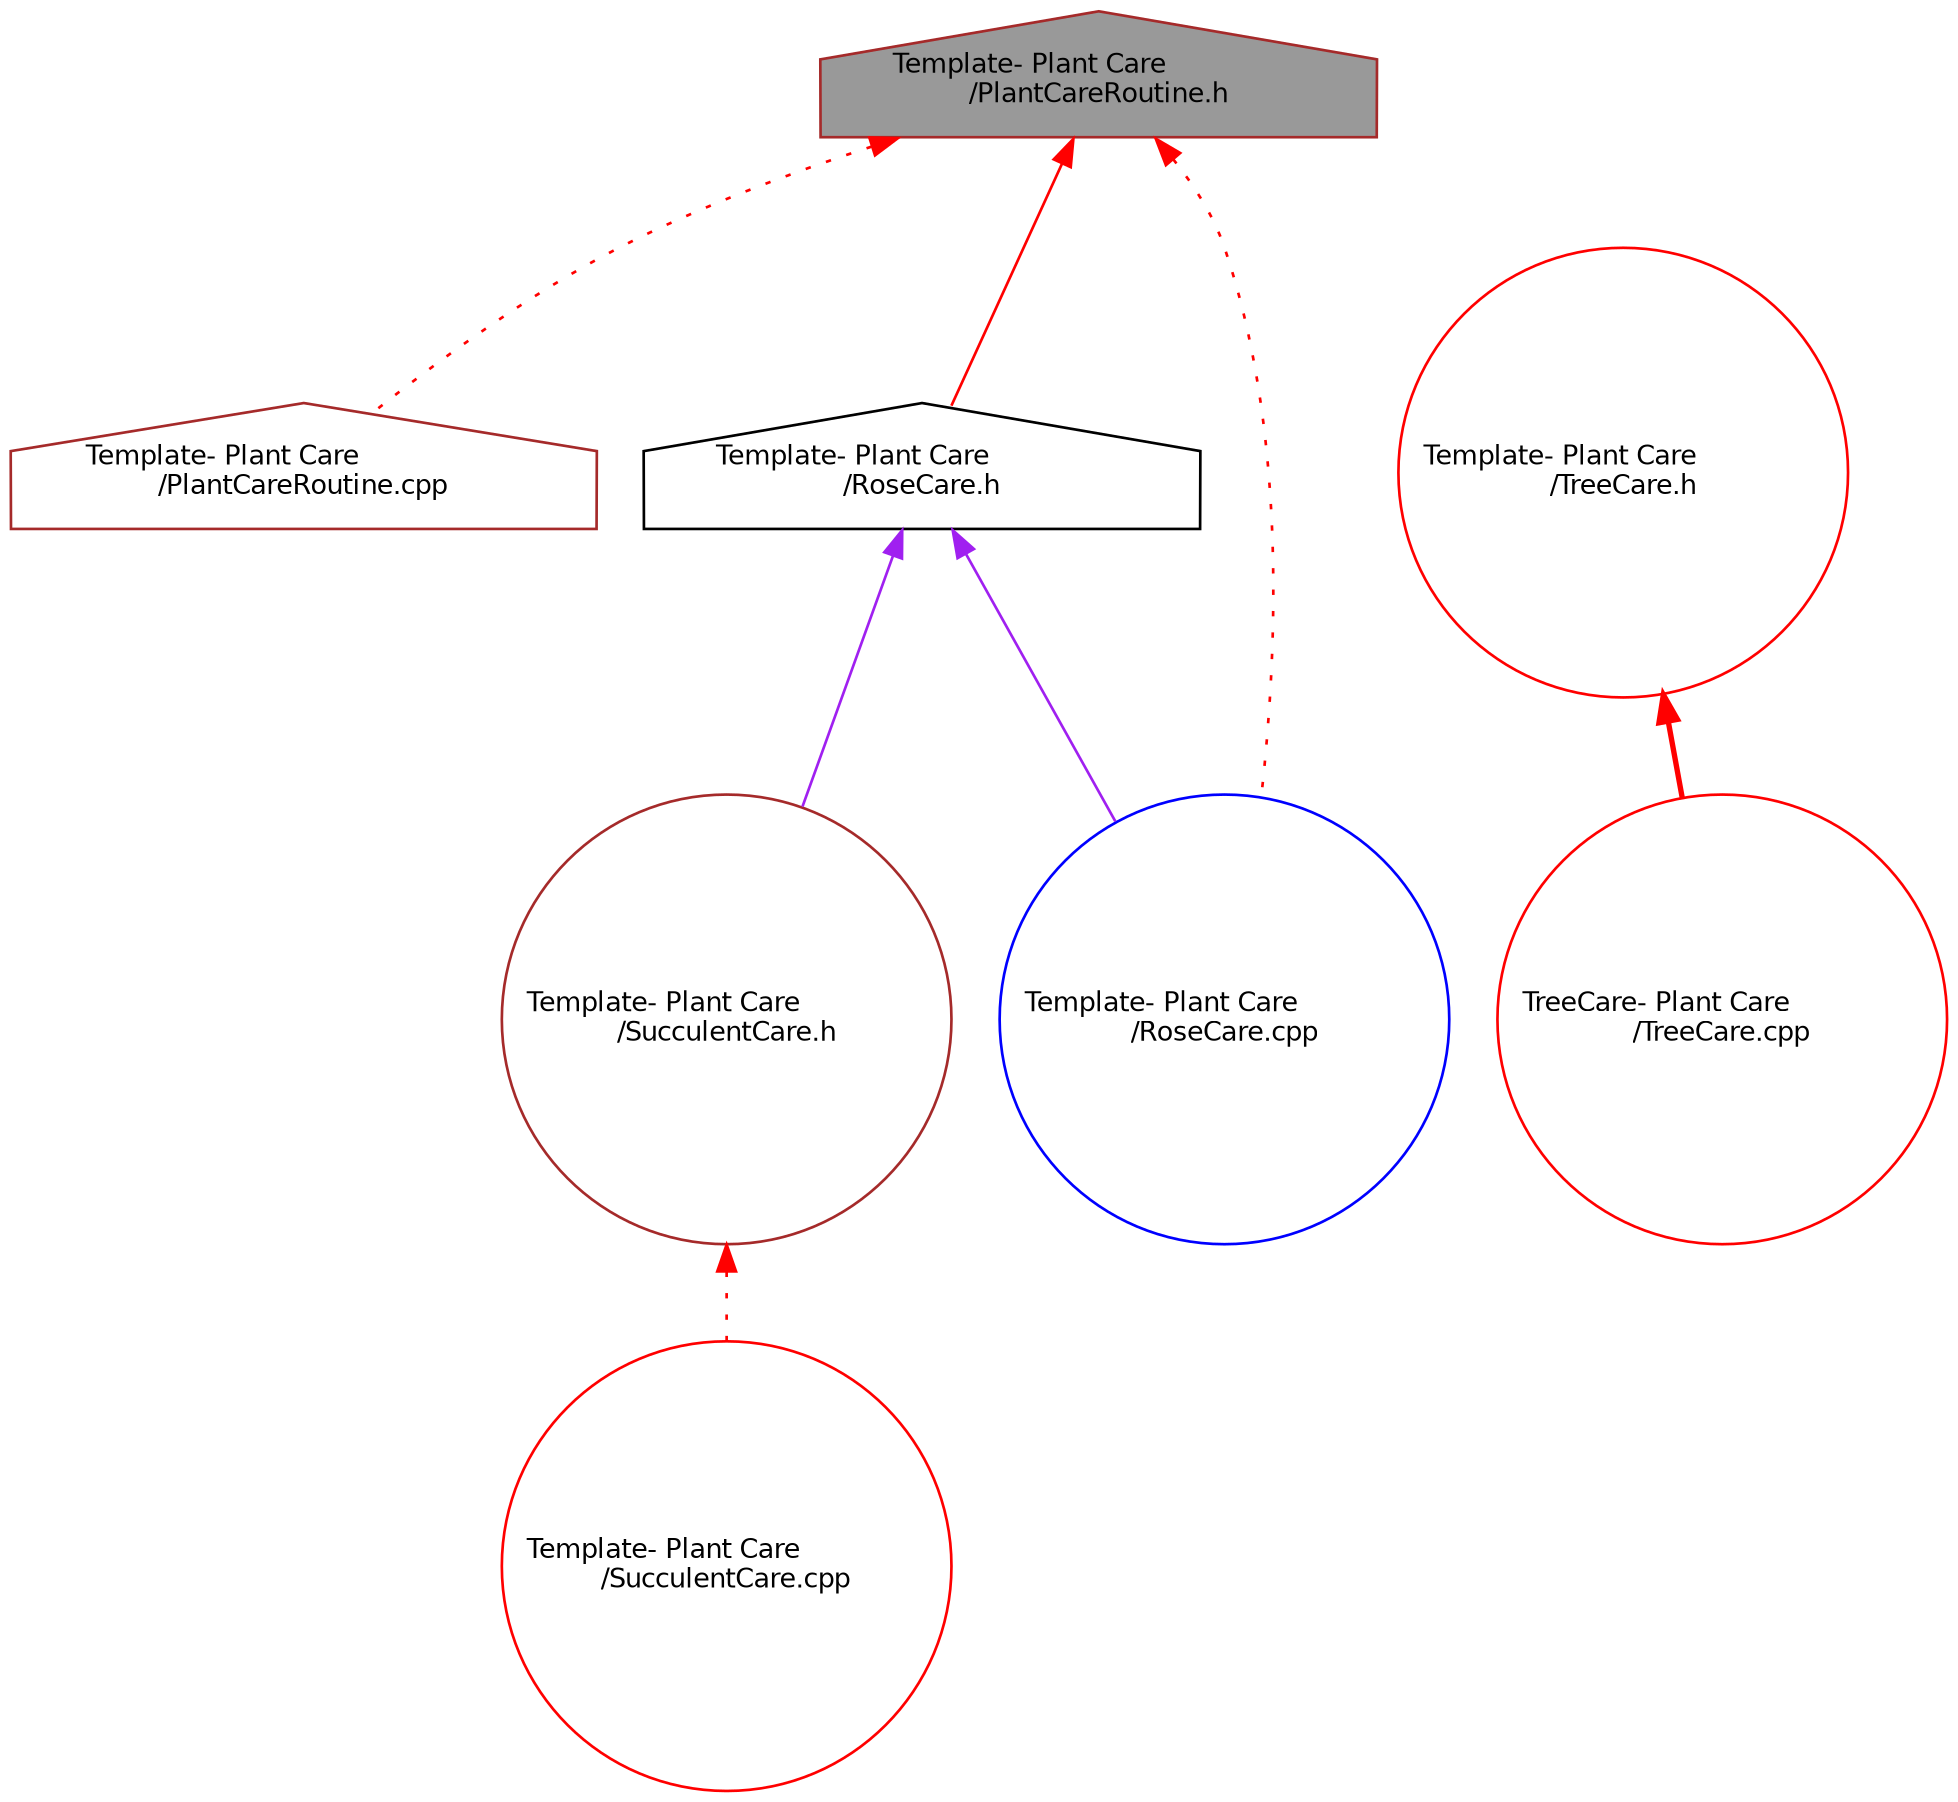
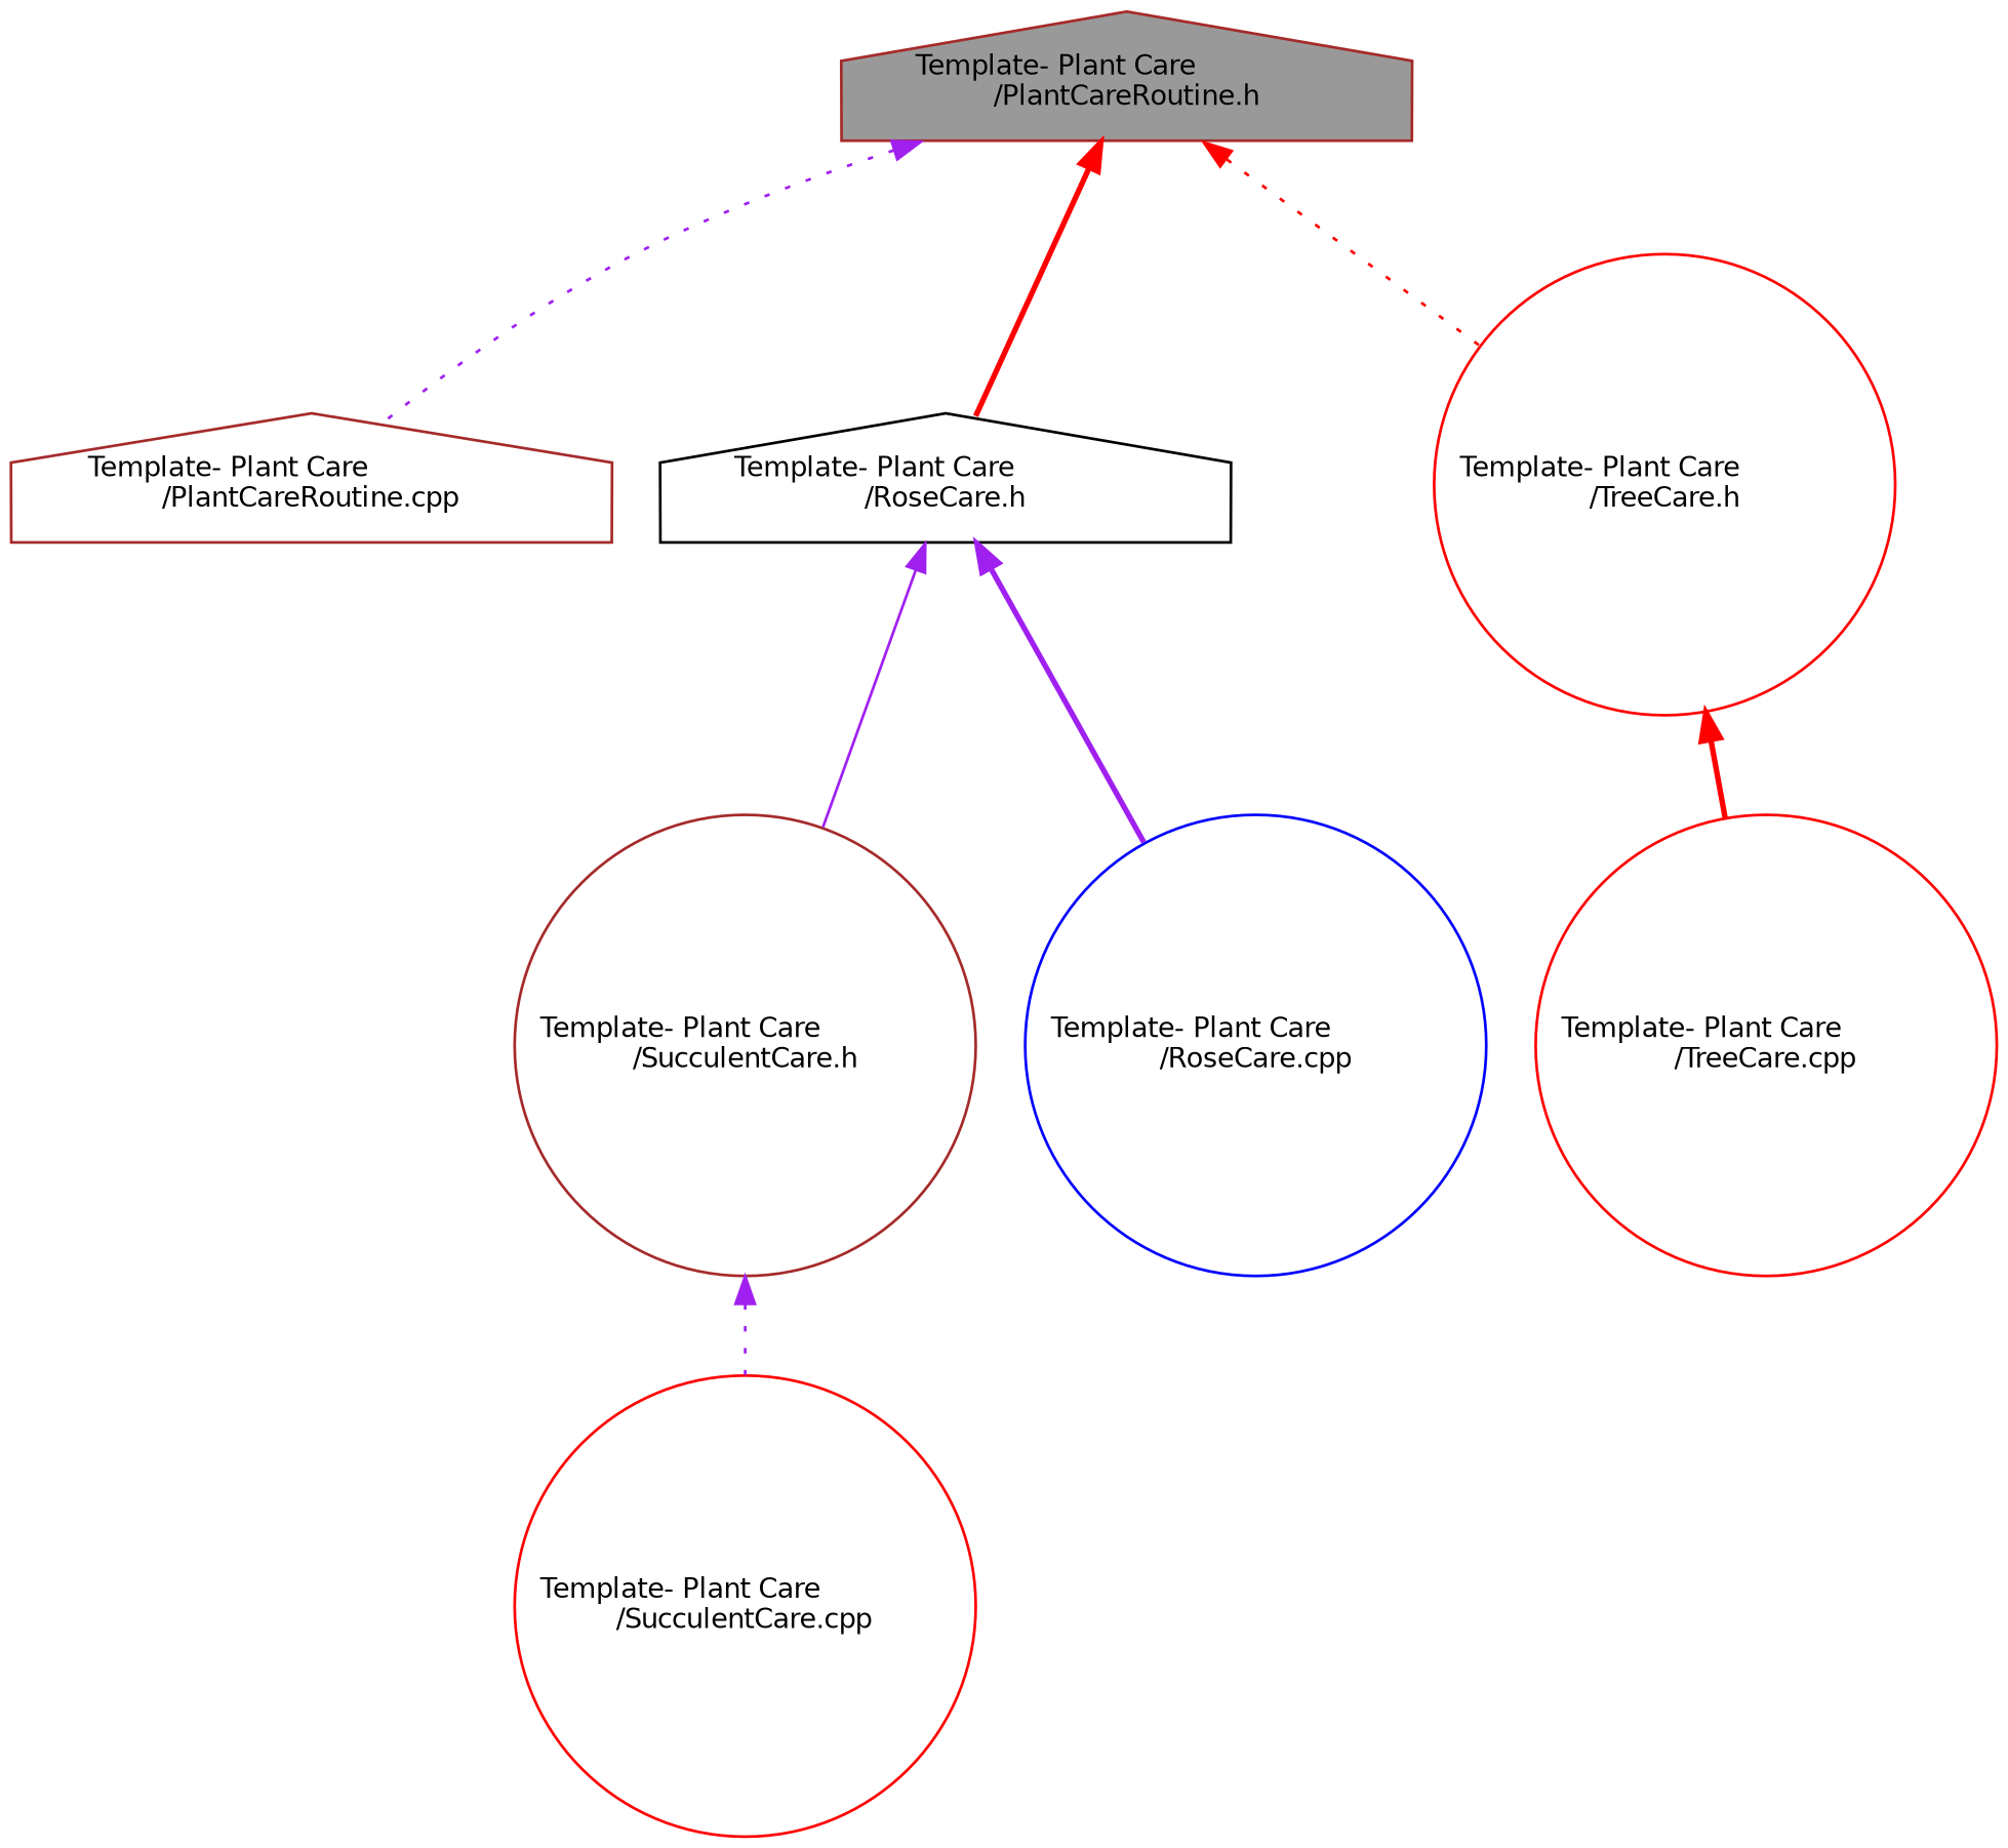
  digraph {
    node [color=brown fillcolor=white fontname=Helvetica fontsize=10 shape=circle style=filled]
    edge [color=red dir=back fontname=Helvetica fontsize=10 labelfontname=Helvetica labelfontsize=10 style=dotted]
    n1 [fillcolor=grey60 fontcolor=black height=0.2 label="Template- Plant Care\l/PlantCareRoutine.h" shape=house width=0.4]
    n2 [height=0.2 label="Template- Plant Care\l/PlantCareRoutine.cpp" shape=house width=0.4]
    n3 [color=black height=0.2 label="Template- Plant Care\l/RoseCare.h" shape=house width=0.4]
    n4 [color=red height=0.2 label="Template- Plant Care\l/TreeCare.h" width=0.4]
    n5 [height=0.2 label="Template- Plant Care\l/SucculentCare.h" width=0.4]
    n6 [color=blue height=0.2 label="Template- Plant Care\l/RoseCare.cpp" width=0.4]
    n7 [color=red height=0.2 label="Template- Plant Care\l/SucculentCare.cpp" width=0.4]
-   n8 [color=red height=0.2 label="TreeCare- Plant Care\l/TreeCare.cpp" width=0.4]
-   n1 -> n2
-   n1 -> n3 [style=solid]
-   n1 -> n6
+   n8 [color=red height=0.2 label="Template- Plant Care\l/TreeCare.cpp" width=0.4]
+   n1 -> n2 [color=purple]
+   n1 -> n3 [style=bold]
+   n1 -> n4
    n3 -> n5 [color=purple style=solid]
-   n3 -> n6 [color=purple style=solid]
+   n3 -> n6 [color=purple style=bold]
    n4 -> n8 [style=bold]
-   n5 -> n7
+   n5 -> n7 [color=purple]
  }
